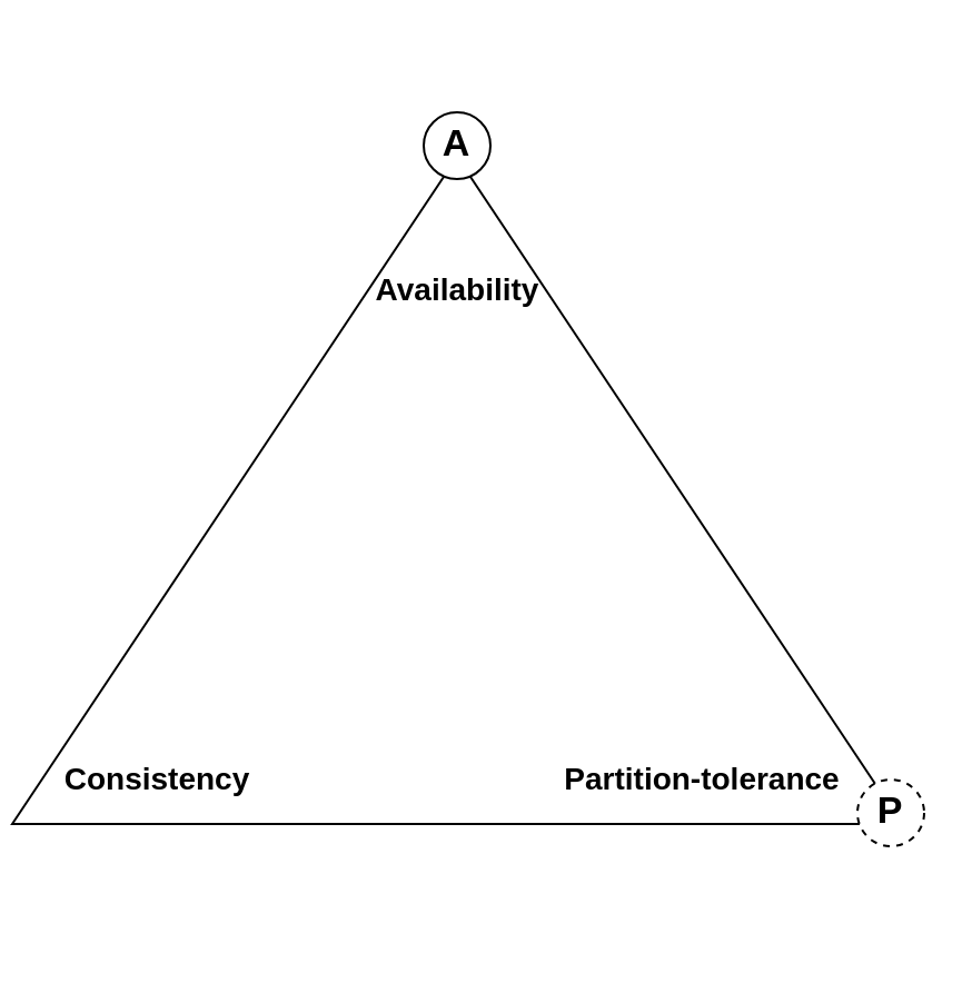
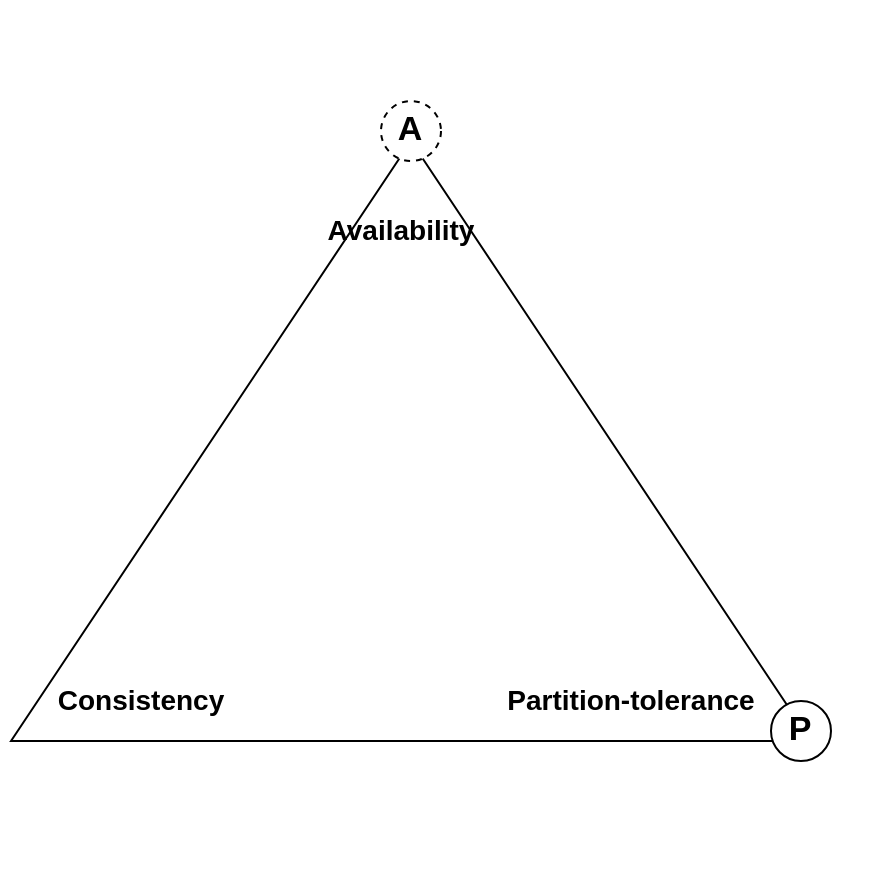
  <mxCell id="0" />
  <mxCell id="1" parent="0" />
  <mxCell id="2" value="" style="triangle;whiteSpace=wrap;html=1;rotation=-90;aspect=fixed;labelBackgroundColor=none;" vertex="1" parent="1"><mxGeometry x="55" y="20" width="300" height="400" as="geometry" /></mxCell>
  <mxCell id="3" value="&lt;b&gt;&lt;font style=&quot;font-size: 14px&quot;&gt;Consistency&lt;/font&gt;&lt;/b&gt;" style="text;html=1;align=center;verticalAlign=middle;resizable=0;points=[];autosize=1;" vertex="1" parent="1"><mxGeometry x="20" y="340" width="100" height="20" as="geometry" /></mxCell>
- <mxCell id="4" value="&lt;b&gt;&lt;font style=&quot;font-size: 17px&quot;&gt;A&lt;/font&gt;&lt;/b&gt;" style="ellipse;whiteSpace=wrap;html=1;aspect=fixed;labelBackgroundColor=none;" vertex="1" parent="1"><mxGeometry x="190" y="50" width="30" height="30" as="geometry" /></mxCell>
- <mxCell id="5" value="&lt;b&gt;&lt;font style=&quot;font-size: 14px&quot;&gt;Availability&lt;/font&gt;&lt;/b&gt;" style="text;html=1;align=center;verticalAlign=middle;resizable=0;points=[];autosize=1;" vertex="1" parent="1"><mxGeometry x="160" y="120" width="90" height="20" as="geometry" /></mxCell>
- <mxCell id="6" value="&lt;span style=&quot;font-size: 17px&quot;&gt;&lt;b&gt;P&lt;/b&gt;&lt;/span&gt;" style="ellipse;whiteSpace=wrap;html=1;aspect=fixed;labelBackgroundColor=none;dashed=1;" vertex="1" parent="1"><mxGeometry x="385" y="350" width="30" height="30" as="geometry" /></mxCell>
+ <mxCell id="4" value="&lt;b&gt;&lt;font style=&quot;font-size: 17px&quot;&gt;A&lt;/font&gt;&lt;/b&gt;" style="ellipse;whiteSpace=wrap;html=1;aspect=fixed;labelBackgroundColor=none;dashed=1;" vertex="1" parent="1"><mxGeometry x="190" y="50" width="30" height="30" as="geometry" /></mxCell>
+ <mxCell id="5" value="&lt;b&gt;&lt;font style=&quot;font-size: 14px&quot;&gt;Availability&lt;/font&gt;&lt;/b&gt;" style="text;html=1;align=center;verticalAlign=middle;resizable=0;points=[];autosize=1;" vertex="1" parent="1"><mxGeometry x="155" y="105" width="90" height="20" as="geometry" /></mxCell>
+ <mxCell id="6" value="&lt;span style=&quot;font-size: 17px&quot;&gt;&lt;b&gt;P&lt;/b&gt;&lt;/span&gt;" style="ellipse;whiteSpace=wrap;html=1;aspect=fixed;labelBackgroundColor=none;" vertex="1" parent="1"><mxGeometry x="385" y="350" width="30" height="30" as="geometry" /></mxCell>
  <mxCell id="7" value="&lt;b&gt;&lt;font style=&quot;font-size: 14px&quot;&gt;Partition-tolerance&lt;/font&gt;&lt;/b&gt;" style="text;html=1;align=center;verticalAlign=middle;resizable=0;points=[];autosize=1;" vertex="1" parent="1"><mxGeometry x="245" y="340" width="140" height="20" as="geometry" /></mxCell>
